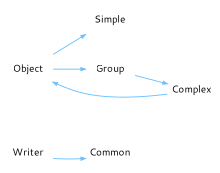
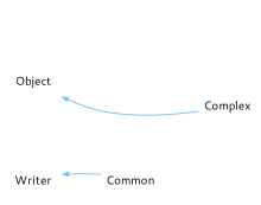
  digraph {
    rankdir=LR
    node [fontcolor="#010509FF" fontname="Segoe UI" fontsize=11 margin=0.01 shape=none]
    edge [arrowsize=0.5 color="#69BFFFFF"]
    n1 [label=Writer]
    n2 [label=Common]
    n3 [label=Object]
-   n4 [label=Simple]
-   n5 [label=Group]
    n6 [label=Complex]
-   n1 -> n2
-   n3 -> n4
-   n3 -> n5
-   n5 -> n6
+   n2 -> n1
    n6 -> n3
  }
